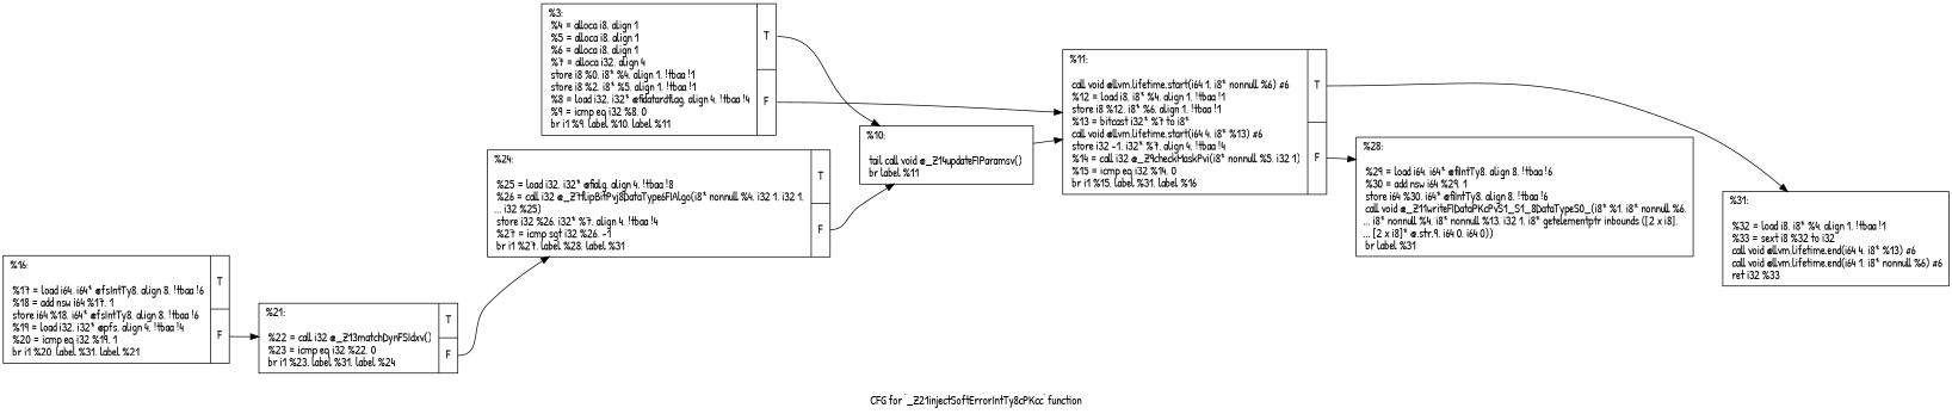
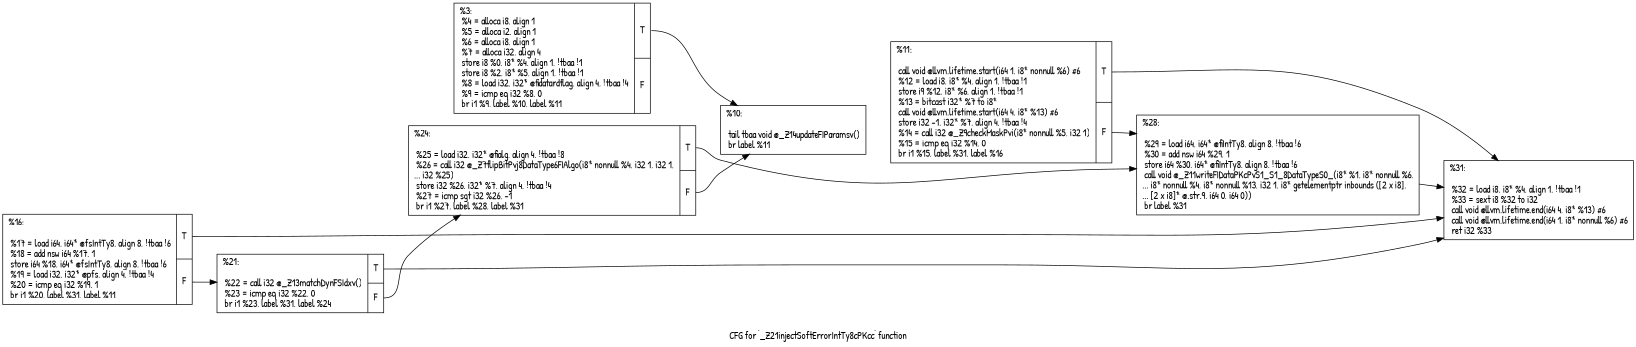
  digraph {
    fontname="Patrick Hand"
    label="CFG for '_Z21injectSoftErrorIntTy8cPKcc' function"
    rankdir=LR
    node [fontname="Patrick Hand" shape=record]
    edge [fontname="Patrick Hand" tailport=s0]
-   n1 [label="{%3:\l  %4 = alloca i8, align 1\l  %5 = alloca i8, align 1\l  %6 = alloca i8, align 1\l  %7 = alloca i32, align 4\l  store i8 %0, i8* %4, align 1, !tbaa !1\l  store i8 %2, i8* %5, align 1, !tbaa !1\l  %8 = load i32, i32* @fidatardflag, align 4, !tbaa !4\l  %9 = icmp eq i32 %8, 0\l  br i1 %9, label %10, label %11\l|{<s0>T|<s1>F}}"]
-   n2 [label="{%10:\l\l  tail call void @_Z14updateFIParamsv()\l  br label %11\l}"]
-   n3 [label="{%11:\l\l  call void @llvm.lifetime.start(i64 1, i8* nonnull %6) #6\l  %12 = load i8, i8* %4, align 1, !tbaa !1\l  store i8 %12, i8* %6, align 1, !tbaa !1\l  %13 = bitcast i32* %7 to i8*\l  call void @llvm.lifetime.start(i64 4, i8* %13) #6\l  store i32 -1, i32* %7, align 4, !tbaa !4\l  %14 = call i32 @_Z9checkMaskPvi(i8* nonnull %5, i32 1)\l  %15 = icmp eq i32 %14, 0\l  br i1 %15, label %31, label %16\l|{<s0>T|<s1>F}}"]
+   n1 [label="{%3:\l  %4 = alloca i8, align 1\l  %5 = alloca i2, align 1\l  %6 = alloca i8, align 1\l  %7 = alloca i32, align 4\l  store i8 %0, i8* %4, align 1, !tbaa !1\l  store i8 %2, i8* %5, align 1, !tbaa !1\l  %8 = load i32, i32* @fidatardflag, align 4, !tbaa !4\l  %9 = icmp eq i32 %8, 0\l  br i1 %9, label %10, label %11\l|{<s0>T|<s1>F}}"]
+   n2 [label="{%10:\l\l  tail tbaa void @_Z14updateFIParamsv()\l  br label %11\l}"]
+   n3 [label="{%11:\l\l  call void @llvm.lifetime.start(i64 1, i8* nonnull %6) #6\l  %12 = load i8, i8* %4, align 1, !tbaa !1\l  store i9 %12, i8* %6, align 1, !tbaa !1\l  %13 = bitcast i32* %7 to i8*\l  call void @llvm.lifetime.start(i64 4, i8* %13) #6\l  store i32 -1, i32* %7, align 4, !tbaa !4\l  %14 = call i32 @_Z9checkMaskPvi(i8* nonnull %5, i32 1)\l  %15 = icmp eq i32 %14, 0\l  br i1 %15, label %31, label %16\l|{<s0>T|<s1>F}}"]
    n4 [label="{%31:\l\l  %32 = load i8, i8* %4, align 1, !tbaa !1\l  %33 = sext i8 %32 to i32\l  call void @llvm.lifetime.end(i64 4, i8* %13) #6\l  call void @llvm.lifetime.end(i64 1, i8* nonnull %6) #6\l  ret i32 %33\l}"]
    n5 [label="{%28:\l\l  %29 = load i64, i64* @fiIntTy8, align 8, !tbaa !6\l  %30 = add nsw i64 %29, 1\l  store i64 %30, i64* @fiIntTy8, align 8, !tbaa !6\l  call void @_Z11writeFIDataPKcPvS1_S1_8DataTypeS0_(i8* %1, i8* nonnull %6,\l... i8* nonnull %4, i8* nonnull %13, i32 1, i8* getelementptr inbounds ([2 x i8],\l... [2 x i8]* @.str.9, i64 0, i64 0))\l  br label %31\l}"]
-   n6 [label="{%16:\l\l  %17 = load i64, i64* @fsIntTy8, align 8, !tbaa !6\l  %18 = add nsw i64 %17, 1\l  store i64 %18, i64* @fsIntTy8, align 8, !tbaa !6\l  %19 = load i32, i32* @pfs, align 4, !tbaa !4\l  %20 = icmp eq i32 %19, 1\l  br i1 %20, label %31, label %21\l|{<s0>T|<s1>F}}"]
+   n6 [label="{%16:\l\l  %17 = load i64, i64* @fsIntTy8, align 8, !tbaa !6\l  %18 = add nsw i64 %17, 1\l  store i64 %18, i64* @fsIntTy8, align 8, !tbaa !6\l  %19 = load i32, i32* @pfs, align 4, !tbaa !4\l  %20 = icmp eq i32 %19, 1\l  br i1 %20, label %31, label %11\l|{<s0>T|<s1>F}}"]
    n7 [label="{%21:\l\l  %22 = call i32 @_Z13matchDynFSIdxv()\l  %23 = icmp eq i32 %22, 0\l  br i1 %23, label %31, label %24\l|{<s0>T|<s1>F}}"]
    n8 [label="{%24:\l\l  %25 = load i32, i32* @fialg, align 4, !tbaa !8\l  %26 = call i32 @_Z7flipBitPvj8DataType6FIAlgo(i8* nonnull %4, i32 1, i32 1,\l... i32 %25)\l  store i32 %26, i32* %7, align 4, !tbaa !4\l  %27 = icmp sgt i32 %26, -1\l  br i1 %27, label %28, label %31\l|{<s0>T|<s1>F}}"]
    n1 -> n2
-   n1 -> n3 [tailport=s1]
-   n2 -> n3
    n3 -> n4
    n3 -> n5 [tailport=s1]
+   n5 -> n4
+   n6 -> n4
    n6 -> n7 [tailport=s1]
+   n7 -> n4
    n7 -> n8 [tailport=s1]
    n8 -> n2 [tailport=s1]
+   n8 -> n5
  }
